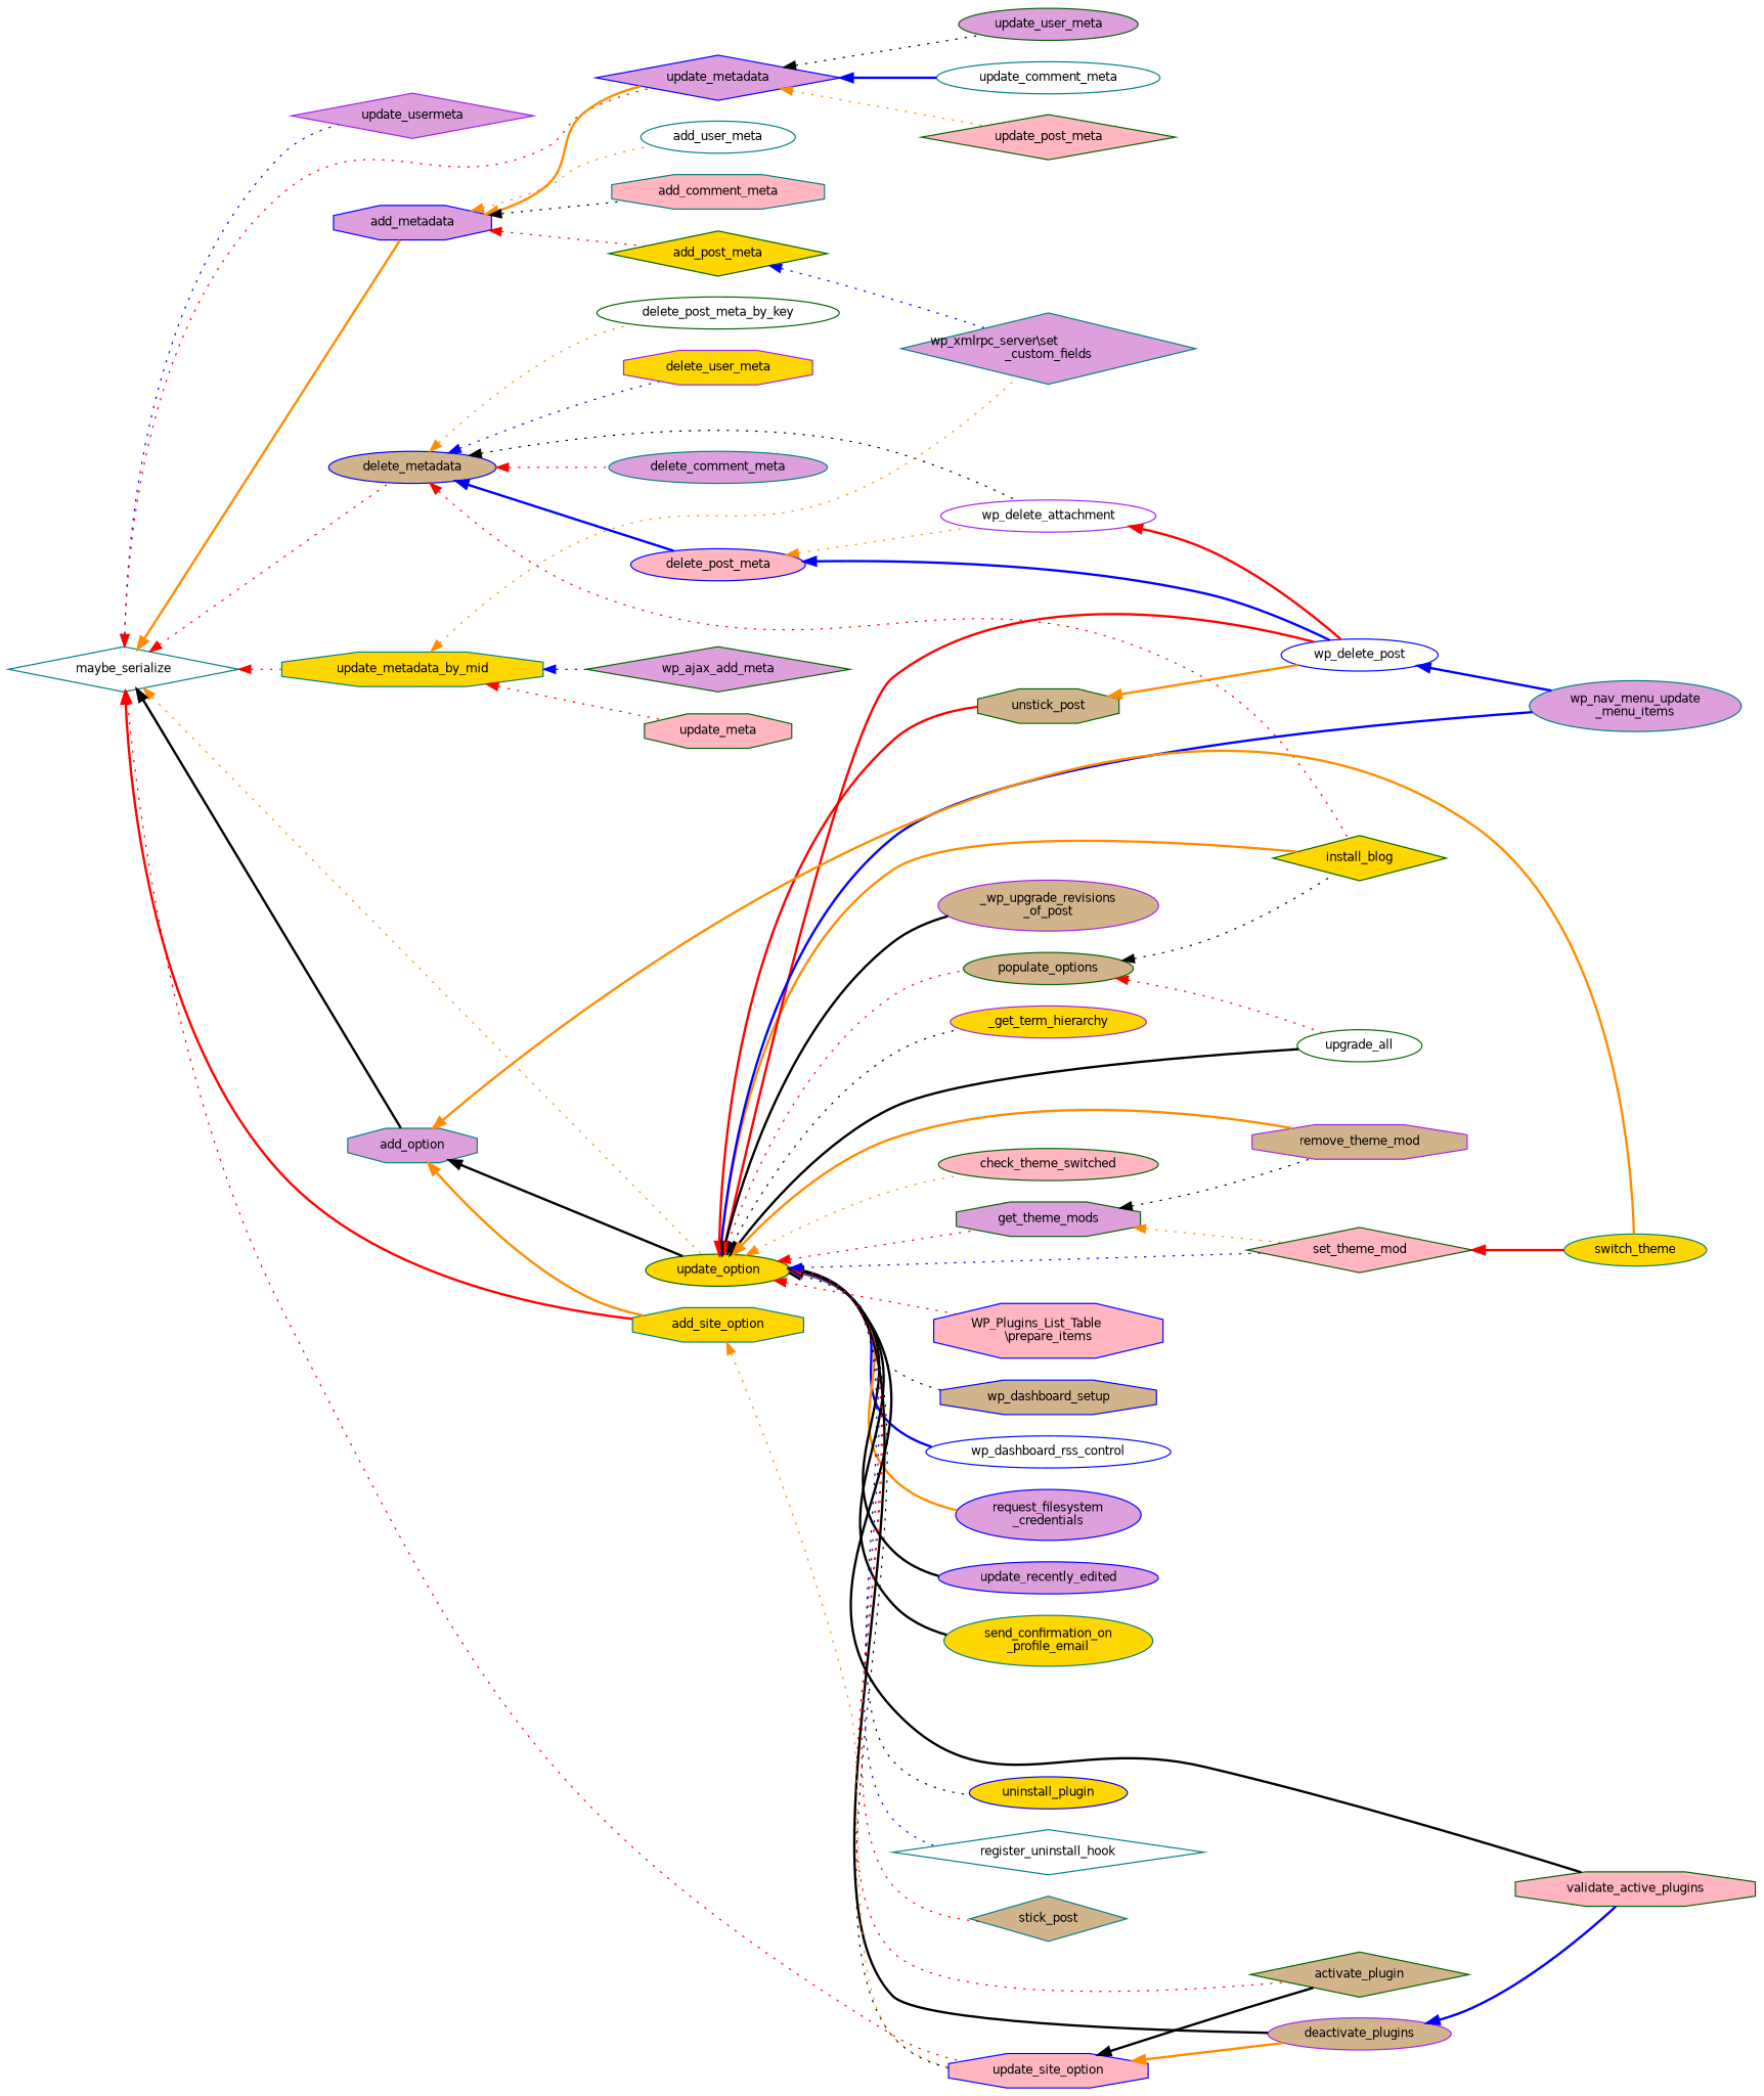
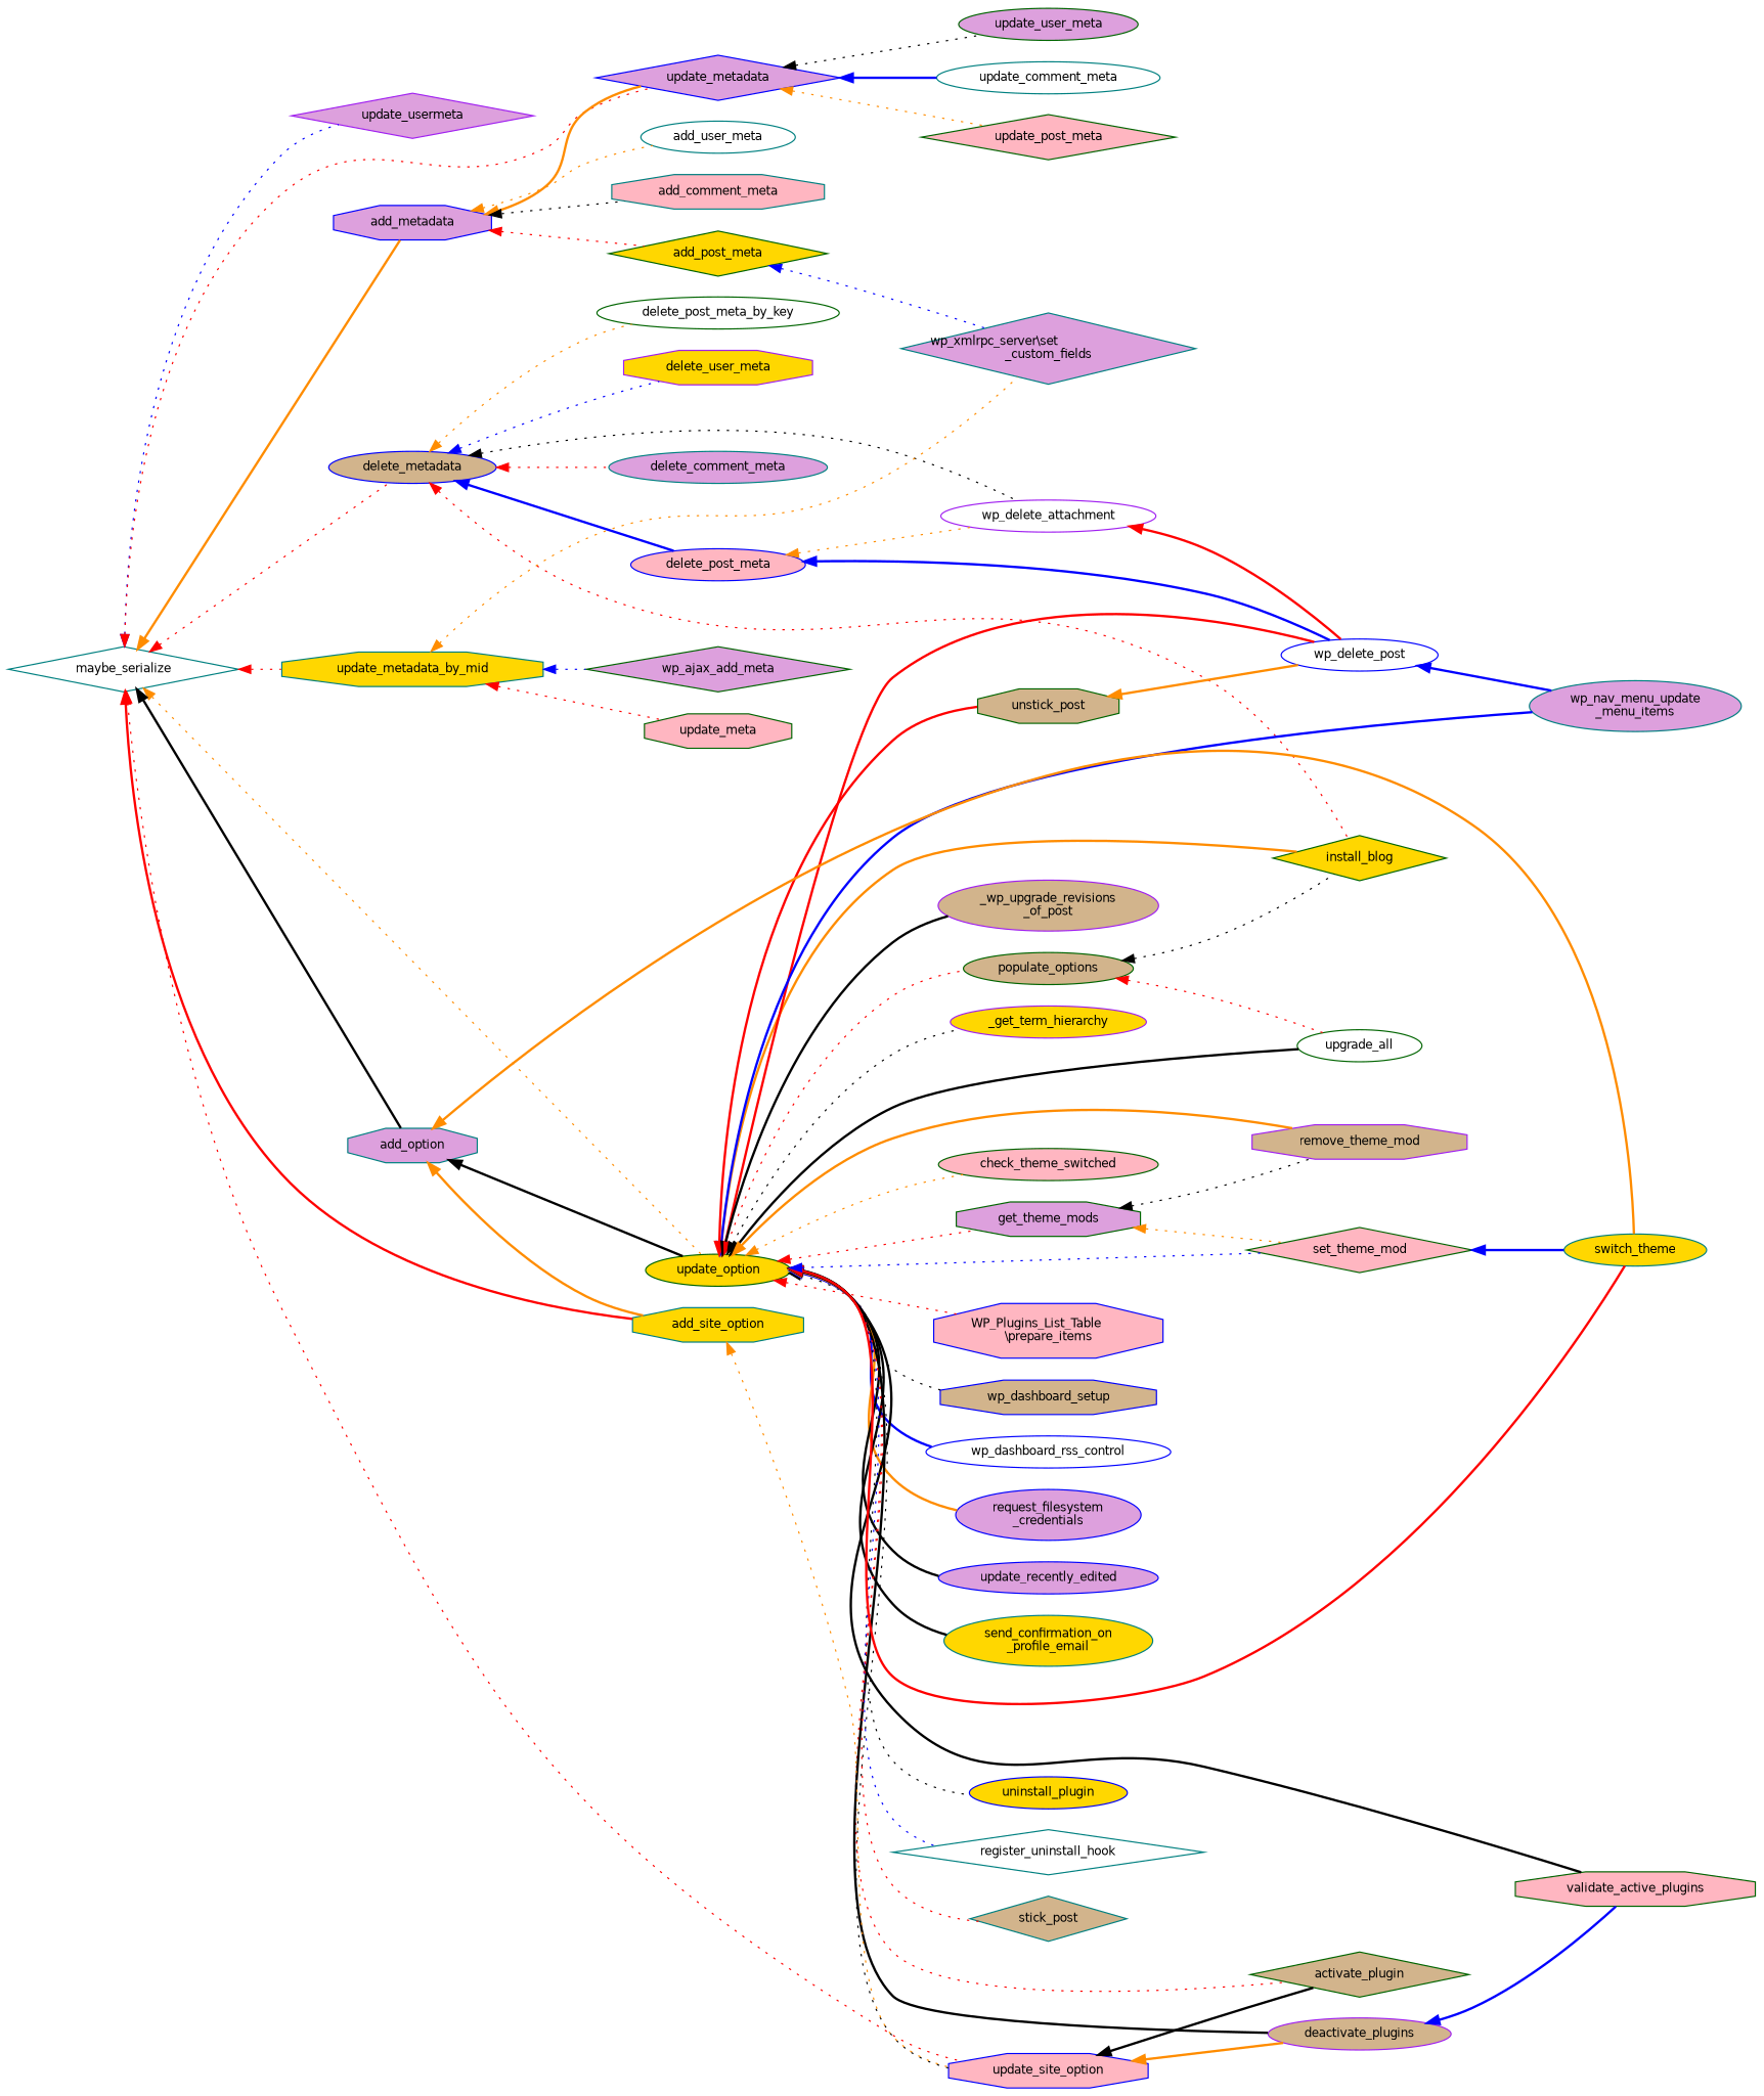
  digraph {
    rankdir=LR
    node [color=darkgreen fillcolor=plum fontname=Helvetica fontsize=10 shape=ellipse style=filled]
    edge [color=red dir=back fontname=Helvetica fontsize=10 labelfontname=Helvetica labelfontsize=10 style=dotted]
    n1 [color=teal fillcolor=white fontcolor=black height=0.2 label=maybe_serialize shape=diamond width=0.4]
    n2 [color=purple height=0.2 label=update_usermeta shape=diamond width=0.4]
    n3 [color=blue height=0.2 label=add_metadata shape=octagon width=0.4]
    n4 [color=blue height=0.2 label=update_metadata shape=diamond width=0.4]
    n5 [color=blue fillcolor=tan height=0.2 label=delete_metadata width=0.4]
    n6 [color=teal fillcolor=gold height=0.2 label=update_metadata_by_mid shape=octagon width=0.4]
    n7 [fillcolor=gold height=0.2 label=update_option width=0.4]
    n8 [color=blue fillcolor=lightpink height=0.2 label=update_site_option shape=octagon width=0.4]
    n9 [color=teal height=0.2 label=add_option shape=octagon width=0.4]
    n10 [color=teal fillcolor=gold height=0.2 label=add_site_option shape=octagon width=0.4]
    n11 [color=teal fillcolor=lightpink height=0.2 label=add_comment_meta shape=octagon width=0.4]
    n12 [fillcolor=gold height=0.2 label=add_post_meta shape=diamond width=0.4]
    n13 [color=teal fillcolor=white height=0.2 label=add_user_meta width=0.4]
    n14 [color=teal fillcolor=white height=0.2 label=update_comment_meta width=0.4]
    n15 [fillcolor=lightpink height=0.2 label=update_post_meta shape=diamond width=0.4]
    n16 [height=0.2 label=update_user_meta width=0.4]
    n17 [color=teal height=0.2 label=delete_comment_meta width=0.4]
    n18 [color=blue fillcolor=lightpink height=0.2 label=delete_post_meta width=0.4]
    n19 [color=purple fillcolor=white height=0.2 label=wp_delete_attachment width=0.4]
    n20 [fillcolor=white height=0.2 label=delete_post_meta_by_key width=0.4]
    n21 [color=purple fillcolor=gold height=0.2 label=delete_user_meta shape=octagon width=0.4]
    n22 [fillcolor=gold height=0.2 label=install_blog shape=diamond width=0.4]
    n23 [color=teal height=0.2 label="wp_xmlrpc_server\\set\l_custom_fields" shape=diamond width=0.4]
    n24 [height=0.2 label=wp_ajax_add_meta shape=diamond width=0.4]
    n25 [fillcolor=lightpink height=0.2 label=update_meta shape=octagon width=0.4]
    n26 [color=blue fillcolor=white height=0.2 label=wp_delete_post width=0.4]
    n27 [color=teal height=0.2 label="wp_nav_menu_update\l_menu_items" width=0.4]
    n28 [color=blue fillcolor=lightpink height=0.2 label="WP_Plugins_List_Table\l\\prepare_items" shape=octagon width=0.4]
    n29 [color=blue fillcolor=tan height=0.2 label=wp_dashboard_setup shape=octagon width=0.4]
    n30 [color=blue fillcolor=white height=0.2 label=wp_dashboard_rss_control width=0.4]
    n31 [color=blue height=0.2 label="request_filesystem\l_credentials" width=0.4]
    n32 [color=blue height=0.2 label=update_recently_edited width=0.4]
    n33 [color=teal fillcolor=gold height=0.2 label="send_confirmation_on\l_profile_email" width=0.4]
    n34 [fillcolor=tan height=0.2 label=activate_plugin shape=diamond width=0.4]
    n35 [color=purple fillcolor=tan height=0.2 label=deactivate_plugins width=0.4]
    n36 [fillcolor=lightpink height=0.2 label=validate_active_plugins shape=octagon width=0.4]
    n37 [color=blue fillcolor=gold height=0.2 label=uninstall_plugin width=0.4]
    n38 [color=teal fillcolor=white height=0.2 label=register_uninstall_hook shape=diamond width=0.4]
    n39 [color=teal fillcolor=tan height=0.2 label=stick_post shape=diamond width=0.4]
    n40 [fillcolor=tan height=0.2 label=unstick_post shape=octagon width=0.4]
    n41 [color=purple fillcolor=tan height=0.2 label="_wp_upgrade_revisions\l_of_post" width=0.4]
    n42 [fillcolor=tan height=0.2 label=populate_options width=0.4]
    n43 [fillcolor=white height=0.2 label=upgrade_all width=0.4]
    n44 [color=purple fillcolor=gold height=0.2 label=_get_term_hierarchy width=0.4]
    n45 [color=teal fillcolor=gold height=0.2 label=switch_theme width=0.4]
    n46 [height=0.2 label=get_theme_mods shape=octagon width=0.4]
    n47 [fillcolor=lightpink height=0.2 label=set_theme_mod shape=diamond width=0.4]
    n48 [color=purple fillcolor=tan height=0.2 label=remove_theme_mod shape=octagon width=0.4]
    n49 [fillcolor=lightpink height=0.2 label=check_theme_switched width=0.4]
    n1 -> n2 [color=blue]
    n1 -> n3 [color=darkorange style=bold]
    n1 -> n4
    n1 -> n5
    n1 -> n6
    n1 -> n7 [color=darkorange]
    n1 -> n8
    n1 -> n9 [color=black style=bold]
    n1 -> n10 [style=bold]
    n3 -> n4 [color=darkorange style=bold]
    n3 -> n11 [color=black]
    n3 -> n12
    n3 -> n13 [color=darkorange]
    n4 -> n14 [color=blue style=bold]
    n4 -> n15 [color=darkorange]
    n4 -> n16 [color=black]
    n5 -> n17
    n5 -> n18 [color=blue style=bold]
    n5 -> n19 [color=black]
    n5 -> n20 [color=darkorange]
    n5 -> n21 [color=blue]
    n5 -> n22
    n6 -> n23 [color=darkorange]
    n6 -> n24 [color=blue]
    n6 -> n25
    n7 -> n8 [color=black]
    n7 -> n22 [color=darkorange style=bold]
    n7 -> n26 [style=bold]
    n7 -> n27 [color=blue style=bold]
    n7 -> n28
    n7 -> n29 [color=black]
    n7 -> n30 [color=blue style=bold]
    n7 -> n31 [color=darkorange style=bold]
    n7 -> n32 [color=black style=bold]
    n7 -> n33 [color=black style=bold]
    n7 -> n34
    n7 -> n35 [color=black style=bold]
    n7 -> n36 [color=black style=bold]
    n7 -> n37 [color=black]
    n7 -> n38 [color=blue]
    n7 -> n39
    n7 -> n40 [style=bold]
    n7 -> n41 [color=black style=bold]
    n7 -> n42
    n7 -> n43 [color=black style=bold]
    n7 -> n44 [color=black]
+   n7 -> n45 [style=bold]
    n7 -> n46
    n7 -> n47 [color=blue]
    n7 -> n48 [color=darkorange style=bold]
    n7 -> n49 [color=darkorange]
    n8 -> n34 [color=black style=bold]
    n8 -> n35 [color=darkorange style=bold]
    n9 -> n7 [color=black style=bold]
    n9 -> n10 [color=darkorange style=bold]
    n9 -> n45 [color=darkorange style=bold]
    n10 -> n8 [color=darkorange]
    n12 -> n23 [color=blue]
    n18 -> n19 [color=darkorange]
    n18 -> n26 [color=blue style=bold]
    n19 -> n26 [style=bold]
    n26 -> n27 [color=blue style=bold]
    n35 -> n36 [color=blue style=bold]
    n40 -> n26 [color=darkorange style=bold]
    n42 -> n22 [color=black]
    n42 -> n43
    n46 -> n47 [color=darkorange]
    n46 -> n48 [color=black]
-   n47 -> n45 [style=bold]
+   n47 -> n45 [color=blue style=bold]
  }
